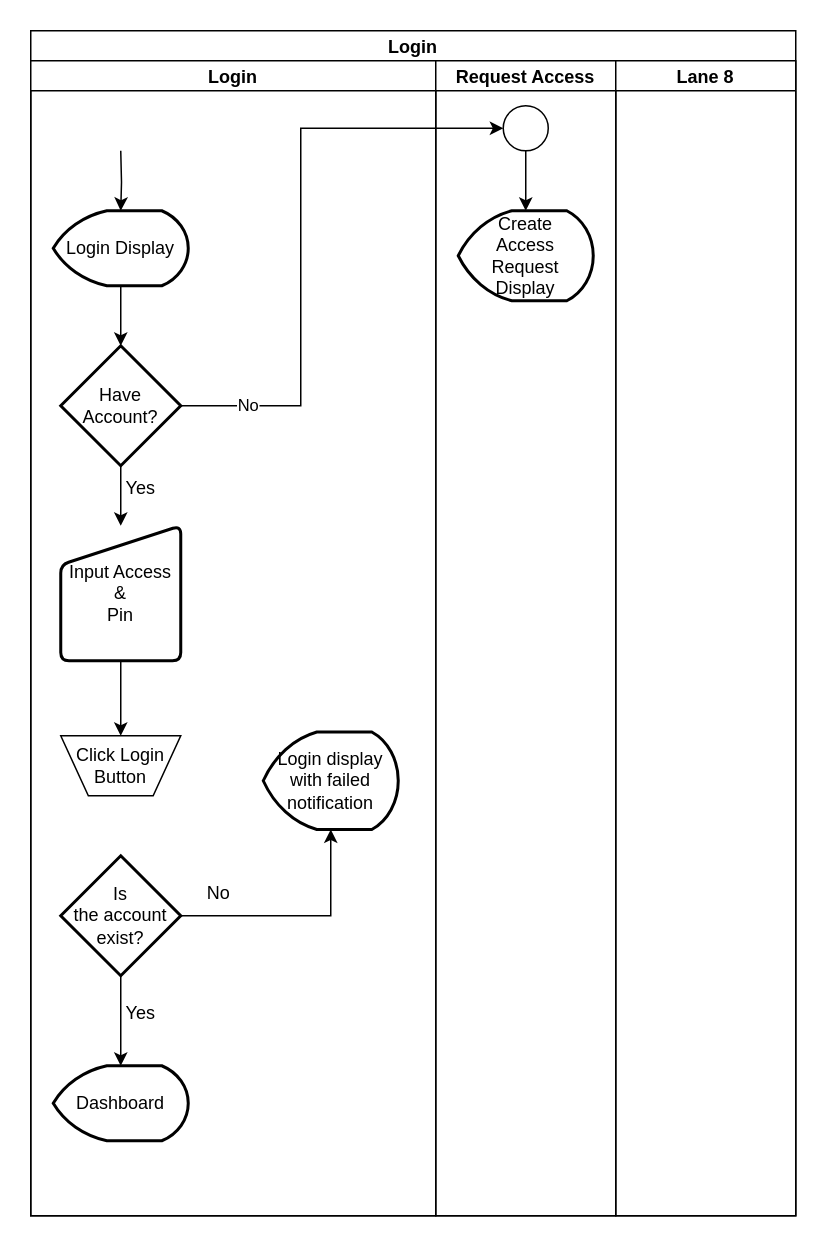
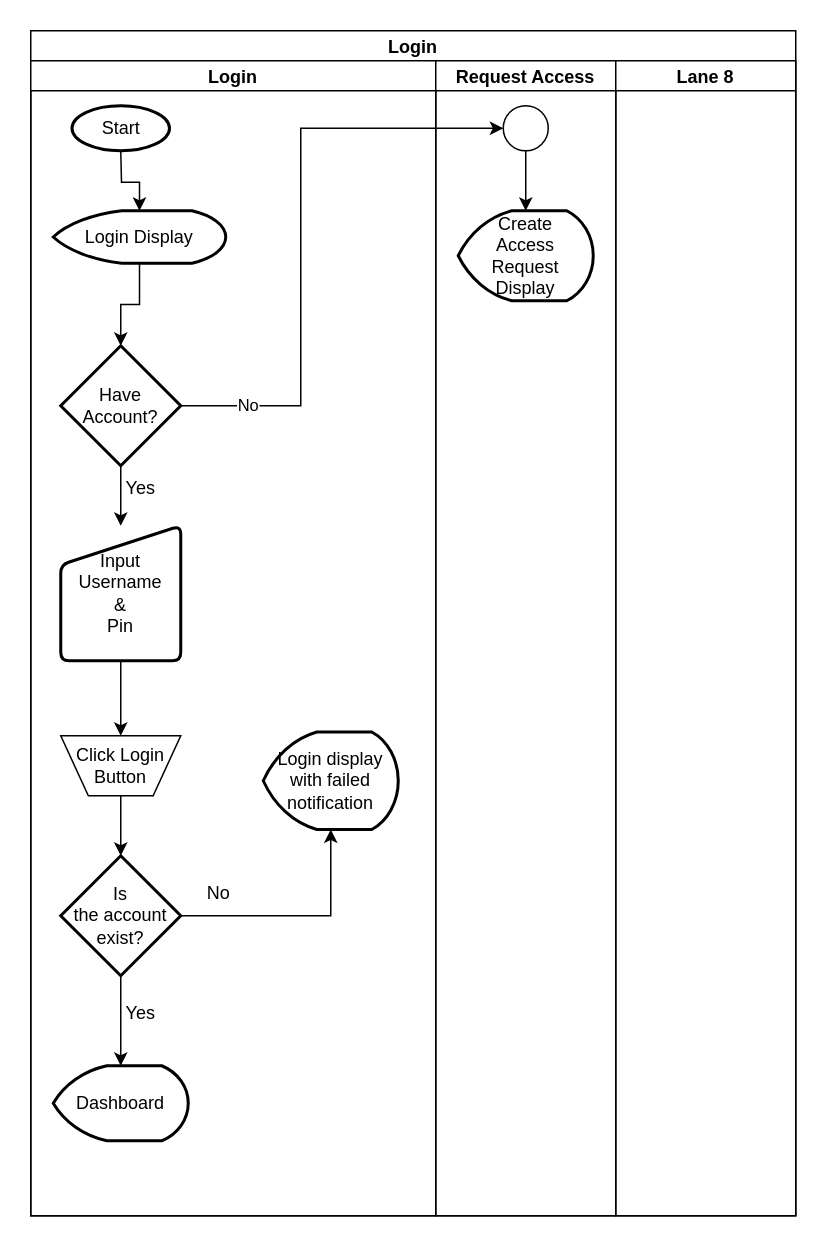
  <mxCell id="0" />
  <mxCell id="1" parent="0" />
  <mxCell id="2" value="Login" style="swimlane;childLayout=stackLayout;resizeParent=1;resizeParentMax=0;startSize=20;" vertex="1" parent="1"><mxGeometry x="20" y="20" width="510" height="790" as="geometry" /></mxCell>
  <mxCell id="3" value="Login" style="swimlane;startSize=20;" vertex="1" parent="2"><mxGeometry y="20" width="270" height="770" as="geometry" /></mxCell>
  <mxCell id="4" value="" style="edgeStyle=orthogonalEdgeStyle;rounded=0;orthogonalLoop=1;jettySize=auto;html=1;" edge="1" parent="3" target="12"><mxGeometry relative="1" as="geometry"><mxPoint x="60" y="60" as="sourcePoint" /></mxGeometry></mxCell>
  <mxCell id="5" value="" style="edgeStyle=orthogonalEdgeStyle;rounded=0;orthogonalLoop=1;jettySize=auto;html=1;" edge="1" parent="3" source="6" target="11"><mxGeometry relative="1" as="geometry" /></mxCell>
- <mxCell id="6" value="Input Access&lt;br&gt;&amp;amp;&lt;br&gt;Pin" style="html=1;strokeWidth=2;shape=manualInput;whiteSpace=wrap;rounded=1;size=26;arcSize=11;" vertex="1" parent="3"><mxGeometry x="20" y="310" width="80" height="90" as="geometry" /></mxCell>
+ <mxCell id="6" value="Input Username&lt;br&gt;&amp;amp;&lt;br&gt;Pin" style="html=1;strokeWidth=2;shape=manualInput;whiteSpace=wrap;rounded=1;size=26;arcSize=11;" vertex="1" parent="3"><mxGeometry x="20" y="310" width="80" height="90" as="geometry" /></mxCell>
  <mxCell id="7" value="" style="edgeStyle=orthogonalEdgeStyle;rounded=0;orthogonalLoop=1;jettySize=auto;html=1;" edge="1" parent="3" source="8" target="6"><mxGeometry relative="1" as="geometry" /></mxCell>
  <mxCell id="8" value="Have Account?" style="strokeWidth=2;html=1;shape=mxgraph.flowchart.decision;whiteSpace=wrap;" vertex="1" parent="3"><mxGeometry x="20" y="190" width="80" height="80" as="geometry" /></mxCell>
  <mxCell id="9" style="edgeStyle=orthogonalEdgeStyle;rounded=0;orthogonalLoop=1;jettySize=auto;html=1;exitX=0.5;exitY=1;exitDx=0;exitDy=0;" edge="1" parent="3" source="6" target="6"><mxGeometry relative="1" as="geometry" /></mxCell>
+ <mxCell id="10" value="" style="edgeStyle=orthogonalEdgeStyle;rounded=0;orthogonalLoop=1;jettySize=auto;html=1;" edge="1" parent="3" source="11" target="19"><mxGeometry relative="1" as="geometry" /></mxCell>
  <mxCell id="11" value="Click Login&lt;br&gt;Button" style="verticalLabelPosition=middle;verticalAlign=middle;html=1;shape=trapezoid;perimeter=trapezoidPerimeter;whiteSpace=wrap;size=0.23;arcSize=10;flipV=1;labelPosition=center;align=center;" vertex="1" parent="3"><mxGeometry x="20" y="450" width="80" height="40" as="geometry" /></mxCell>
- <mxCell id="12" value="Login Display" style="strokeWidth=2;html=1;shape=mxgraph.flowchart.display;whiteSpace=wrap;" vertex="1" parent="3"><mxGeometry x="15" y="100" width="90" height="50" as="geometry" /></mxCell>
+ <mxCell id="12" value="Login Display" style="strokeWidth=2;html=1;shape=mxgraph.flowchart.display;whiteSpace=wrap;" vertex="1" parent="3"><mxGeometry x="15" y="100" width="115" height="35" as="geometry" /></mxCell>
+ <mxCell id="13" value="Start" style="strokeWidth=2;html=1;shape=mxgraph.flowchart.start_1;whiteSpace=wrap;" vertex="1" parent="3"><mxGeometry x="27.5" y="30" width="65" height="30" as="geometry" /></mxCell>
  <mxCell id="14" value="Yes" style="text;html=1;align=center;verticalAlign=middle;resizable=0;points=[];autosize=1;strokeColor=none;fillColor=none;" vertex="1" parent="3"><mxGeometry x="52.5" y="270" width="40" height="30" as="geometry" /></mxCell>
  <mxCell id="15" value="" style="edgeStyle=orthogonalEdgeStyle;rounded=0;orthogonalLoop=1;jettySize=auto;html=1;entryX=0.5;entryY=0;entryDx=0;entryDy=0;entryPerimeter=0;" edge="1" parent="3" source="12" target="8"><mxGeometry relative="1" as="geometry"><mxPoint x="145" y="190" as="targetPoint" /></mxGeometry></mxCell>
  <mxCell id="16" value="Dashboard" style="strokeWidth=2;html=1;shape=mxgraph.flowchart.display;whiteSpace=wrap;" vertex="1" parent="3"><mxGeometry x="15" y="670" width="90" height="50" as="geometry" /></mxCell>
  <mxCell id="17" value="" style="edgeStyle=orthogonalEdgeStyle;rounded=0;orthogonalLoop=1;jettySize=auto;html=1;" edge="1" parent="3" source="19" target="16"><mxGeometry relative="1" as="geometry"><Array as="points"><mxPoint x="60" y="640" /><mxPoint x="60" y="640" /></Array></mxGeometry></mxCell>
  <mxCell id="18" value="" style="edgeStyle=orthogonalEdgeStyle;rounded=0;orthogonalLoop=1;jettySize=auto;html=1;" edge="1" parent="3" source="19" target="21"><mxGeometry relative="1" as="geometry" /></mxCell>
  <mxCell id="19" value="Is &lt;br&gt;the account exist?" style="strokeWidth=2;html=1;shape=mxgraph.flowchart.decision;whiteSpace=wrap;" vertex="1" parent="3"><mxGeometry x="20" y="530" width="80" height="80" as="geometry" /></mxCell>
  <mxCell id="20" value="Yes" style="text;html=1;resizable=0;autosize=1;align=center;verticalAlign=middle;points=[];fillColor=none;strokeColor=none;rounded=0;" vertex="1" parent="3"><mxGeometry x="52.5" y="620" width="40" height="30" as="geometry" /></mxCell>
  <mxCell id="21" value="Login display&lt;br&gt;with failed notification" style="strokeWidth=2;html=1;shape=mxgraph.flowchart.display;whiteSpace=wrap;" vertex="1" parent="3"><mxGeometry x="155" y="447.5" width="90" height="65" as="geometry" /></mxCell>
  <mxCell id="22" value="No" style="text;html=1;resizable=0;autosize=1;align=center;verticalAlign=middle;points=[];fillColor=none;strokeColor=none;rounded=0;" vertex="1" parent="3"><mxGeometry x="105" y="540" width="40" height="30" as="geometry" /></mxCell>
  <mxCell id="23" value="Request Access" style="swimlane;startSize=20;" vertex="1" parent="2"><mxGeometry x="270" y="20" width="120" height="770" as="geometry" /></mxCell>
  <mxCell id="24" value="" style="edgeStyle=orthogonalEdgeStyle;rounded=0;orthogonalLoop=1;jettySize=auto;html=1;" edge="1" parent="23" source="25" target="26"><mxGeometry relative="1" as="geometry" /></mxCell>
  <mxCell id="25" value="" style="ellipse;whiteSpace=wrap;html=1;aspect=fixed;" vertex="1" parent="23"><mxGeometry x="45" y="30" width="30" height="30" as="geometry" /></mxCell>
  <mxCell id="26" value="Create&lt;br&gt;Access&lt;br&gt;Request &lt;br&gt;Display" style="strokeWidth=2;html=1;shape=mxgraph.flowchart.display;whiteSpace=wrap;" vertex="1" parent="23"><mxGeometry x="15" y="100" width="90" height="60" as="geometry" /></mxCell>
  <mxCell id="27" value="Lane 8" style="swimlane;startSize=20;" vertex="1" parent="2"><mxGeometry x="390" y="20" width="120" height="770" as="geometry" /></mxCell>
  <mxCell id="28" value="" style="edgeStyle=orthogonalEdgeStyle;rounded=0;orthogonalLoop=1;jettySize=auto;html=1;entryX=0;entryY=0.5;entryDx=0;entryDy=0;" edge="1" parent="2" source="8" target="25"><mxGeometry relative="1" as="geometry"><mxPoint x="165" y="160" as="targetPoint" /><Array as="points"><mxPoint x="180" y="250" /><mxPoint x="180" y="65" /></Array></mxGeometry></mxCell>
  <mxCell id="29" value="No" style="edgeLabel;html=1;align=center;verticalAlign=middle;resizable=0;points=[];" vertex="1" connectable="0" parent="28"><mxGeometry x="-0.778" y="1" relative="1" as="geometry"><mxPoint as="offset" /></mxGeometry></mxCell>
